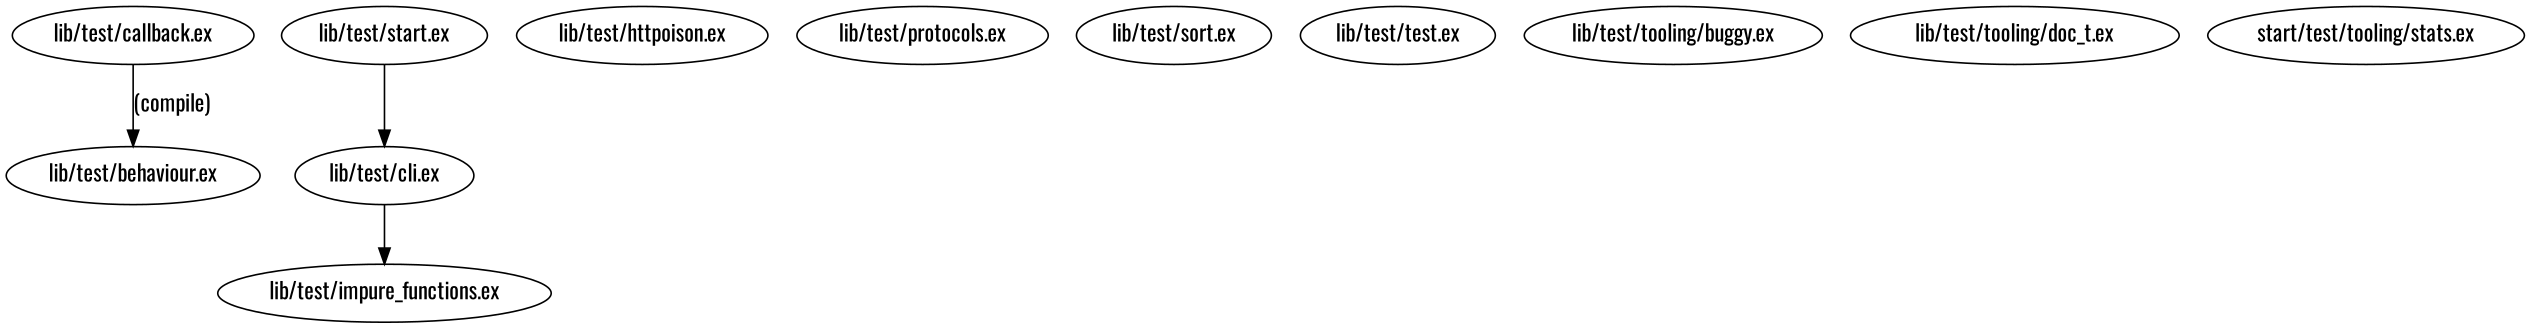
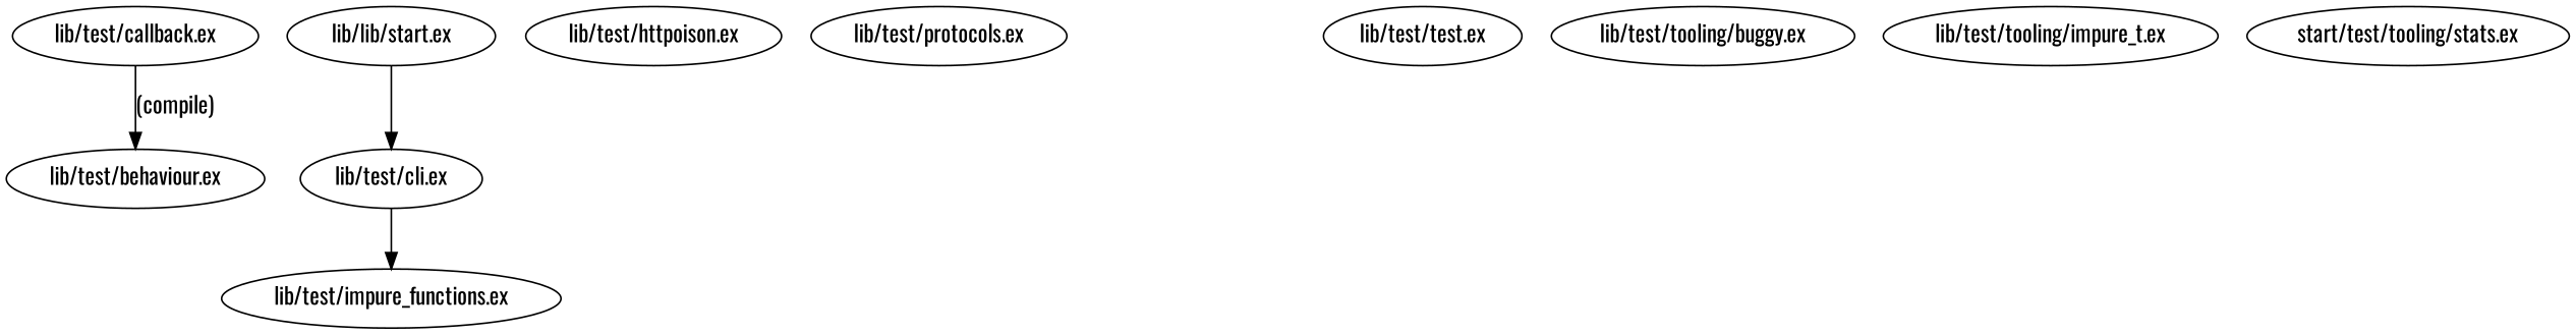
  digraph {
    fontname=Oswald
    node [fontname=Oswald]
    edge [fontname=Oswald]
    "lib/test/callback.ex"
    "lib/test/behaviour.ex"
    "lib/test/cli.ex"
    "lib/test/impure_functions.ex"
    "lib/test/httpoison.ex"
    "lib/test/protocols.ex"
-   "lib/test/sort.ex"
-   "lib/test/start.ex"
+   "lib/test/start.ex" [label="lib/lib/start.ex"]
    "lib/test/test.ex"
    "lib/test/tooling/buggy.ex"
-   "lib/test/tooling/doc_t.ex"
+   "lib/test/tooling/doc_t.ex" [label="lib/test/tooling/impure_t.ex"]
    n12 [label="start/test/tooling/stats.ex"]
    "lib/test/callback.ex" -> "lib/test/behaviour.ex" [label="(compile)"]
    "lib/test/cli.ex" -> "lib/test/impure_functions.ex"
    "lib/test/start.ex" -> "lib/test/cli.ex"
  }
